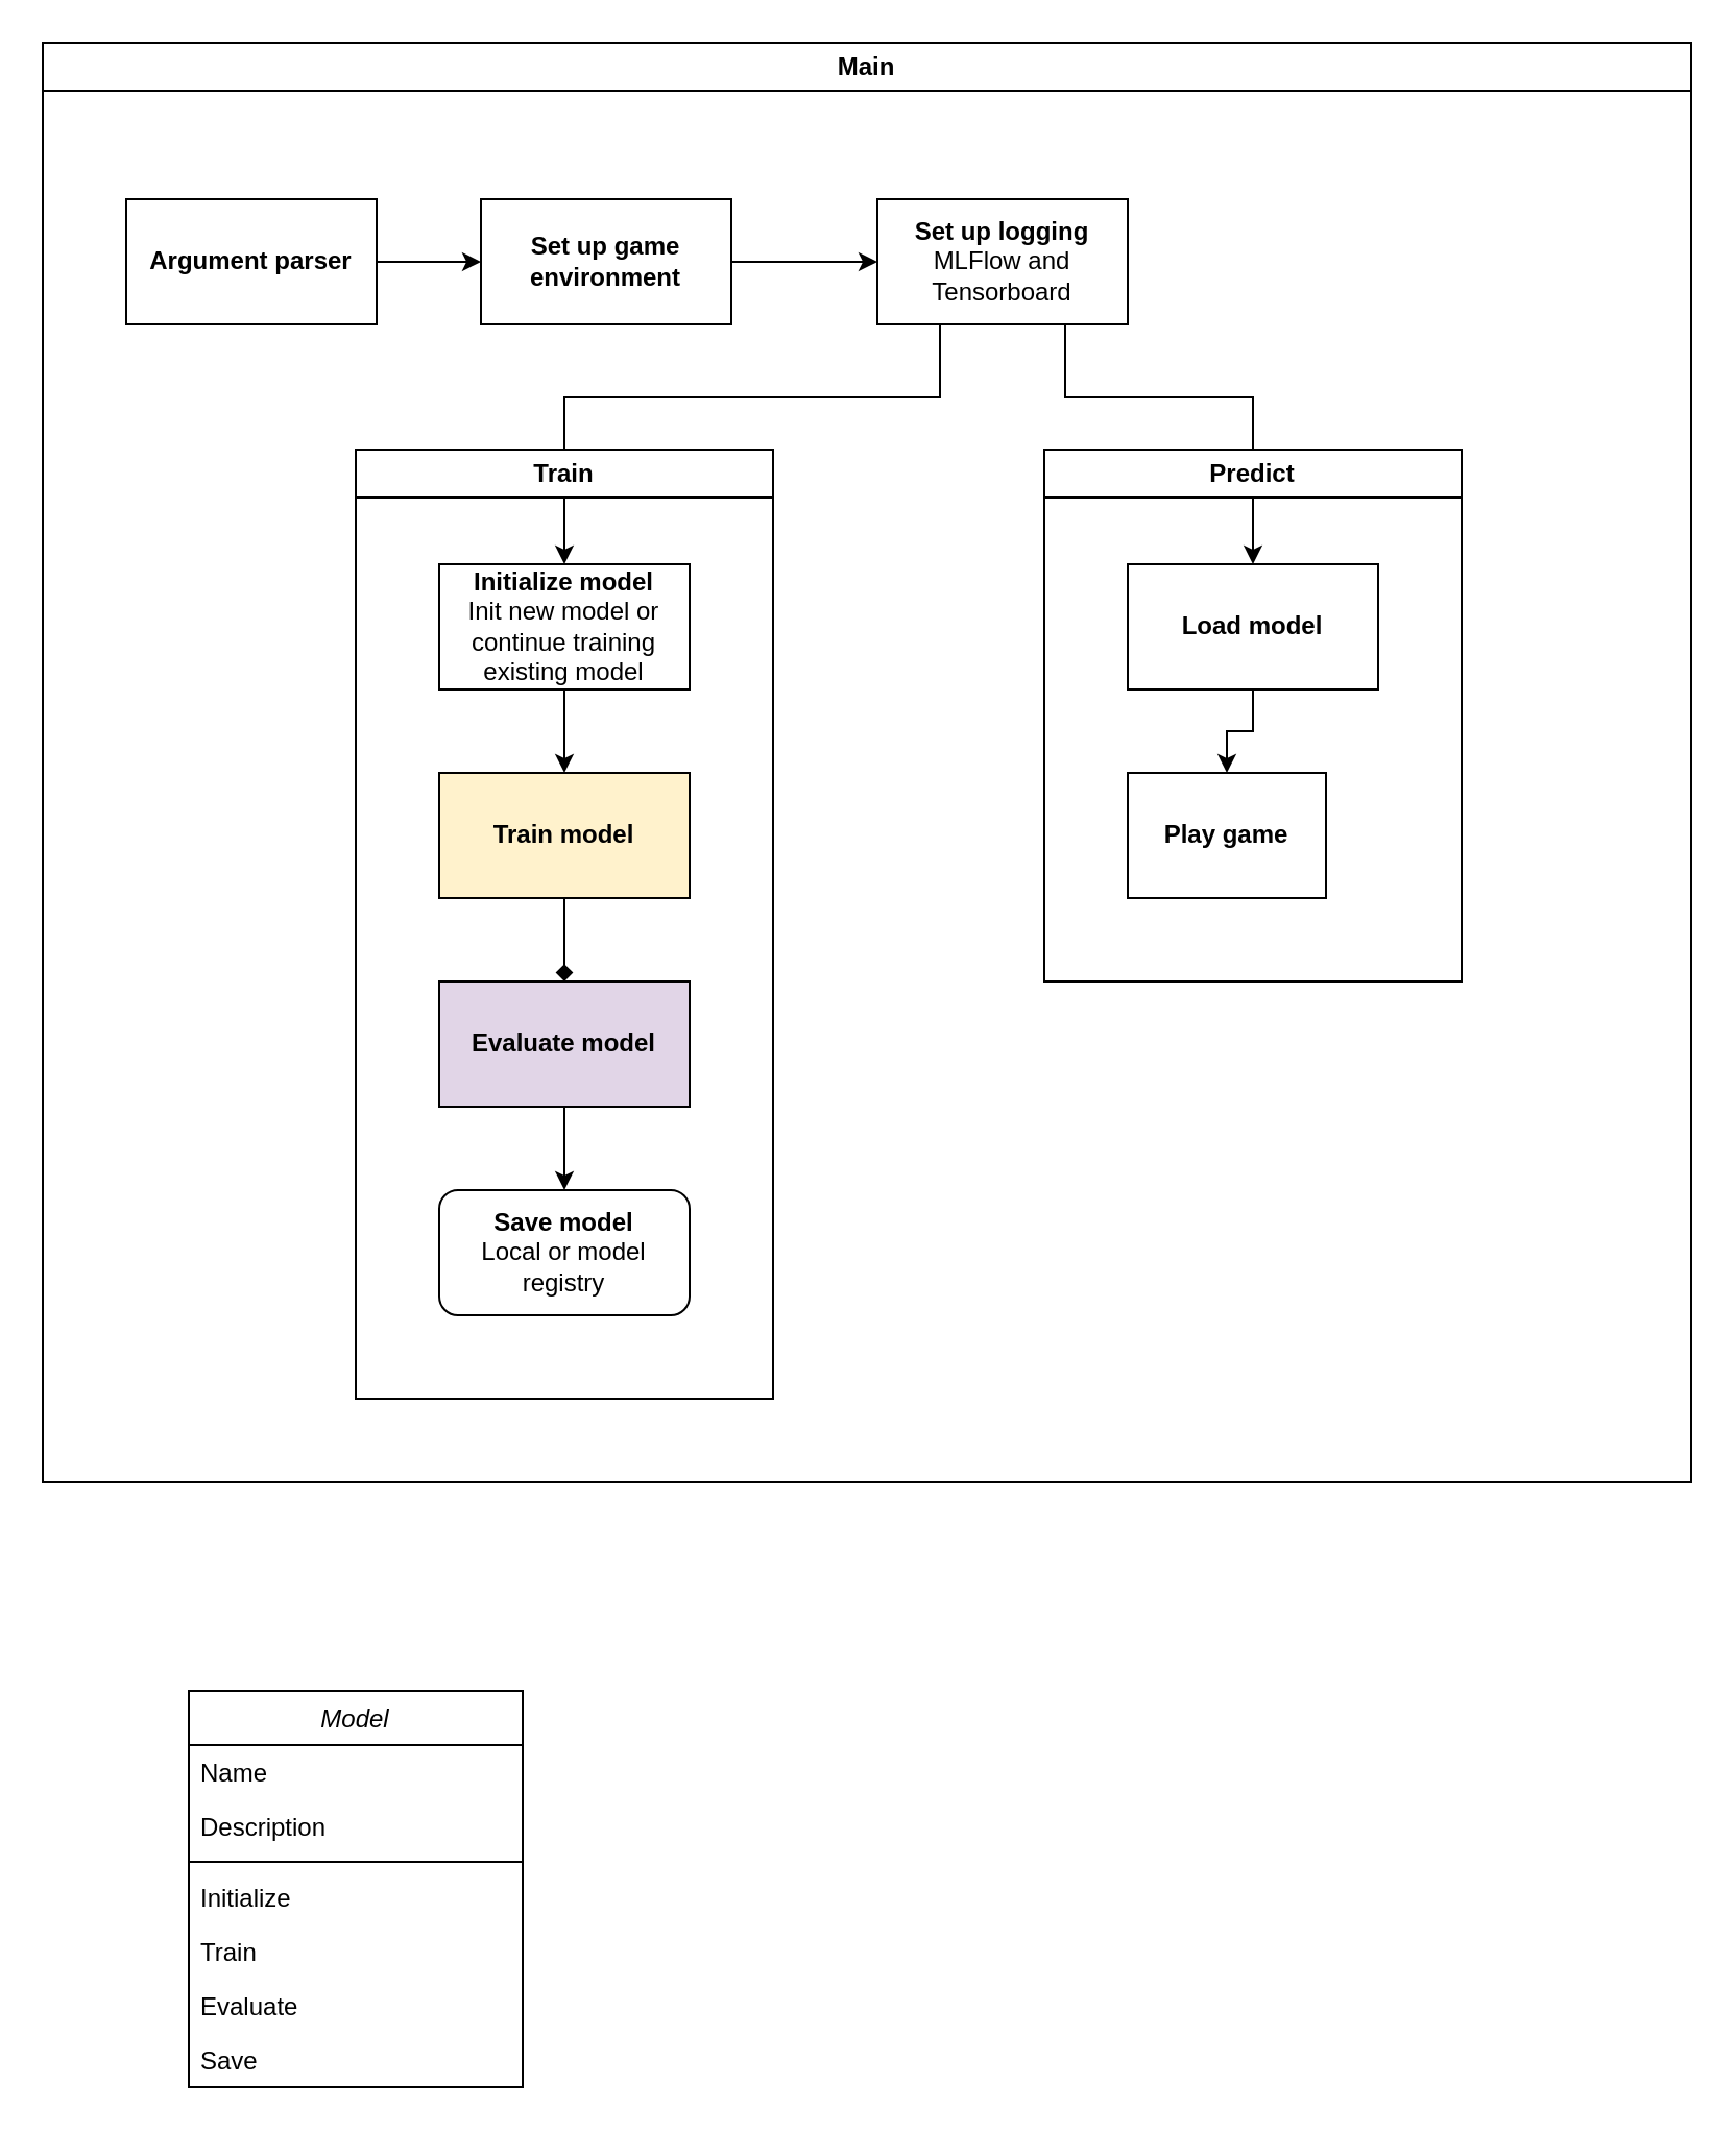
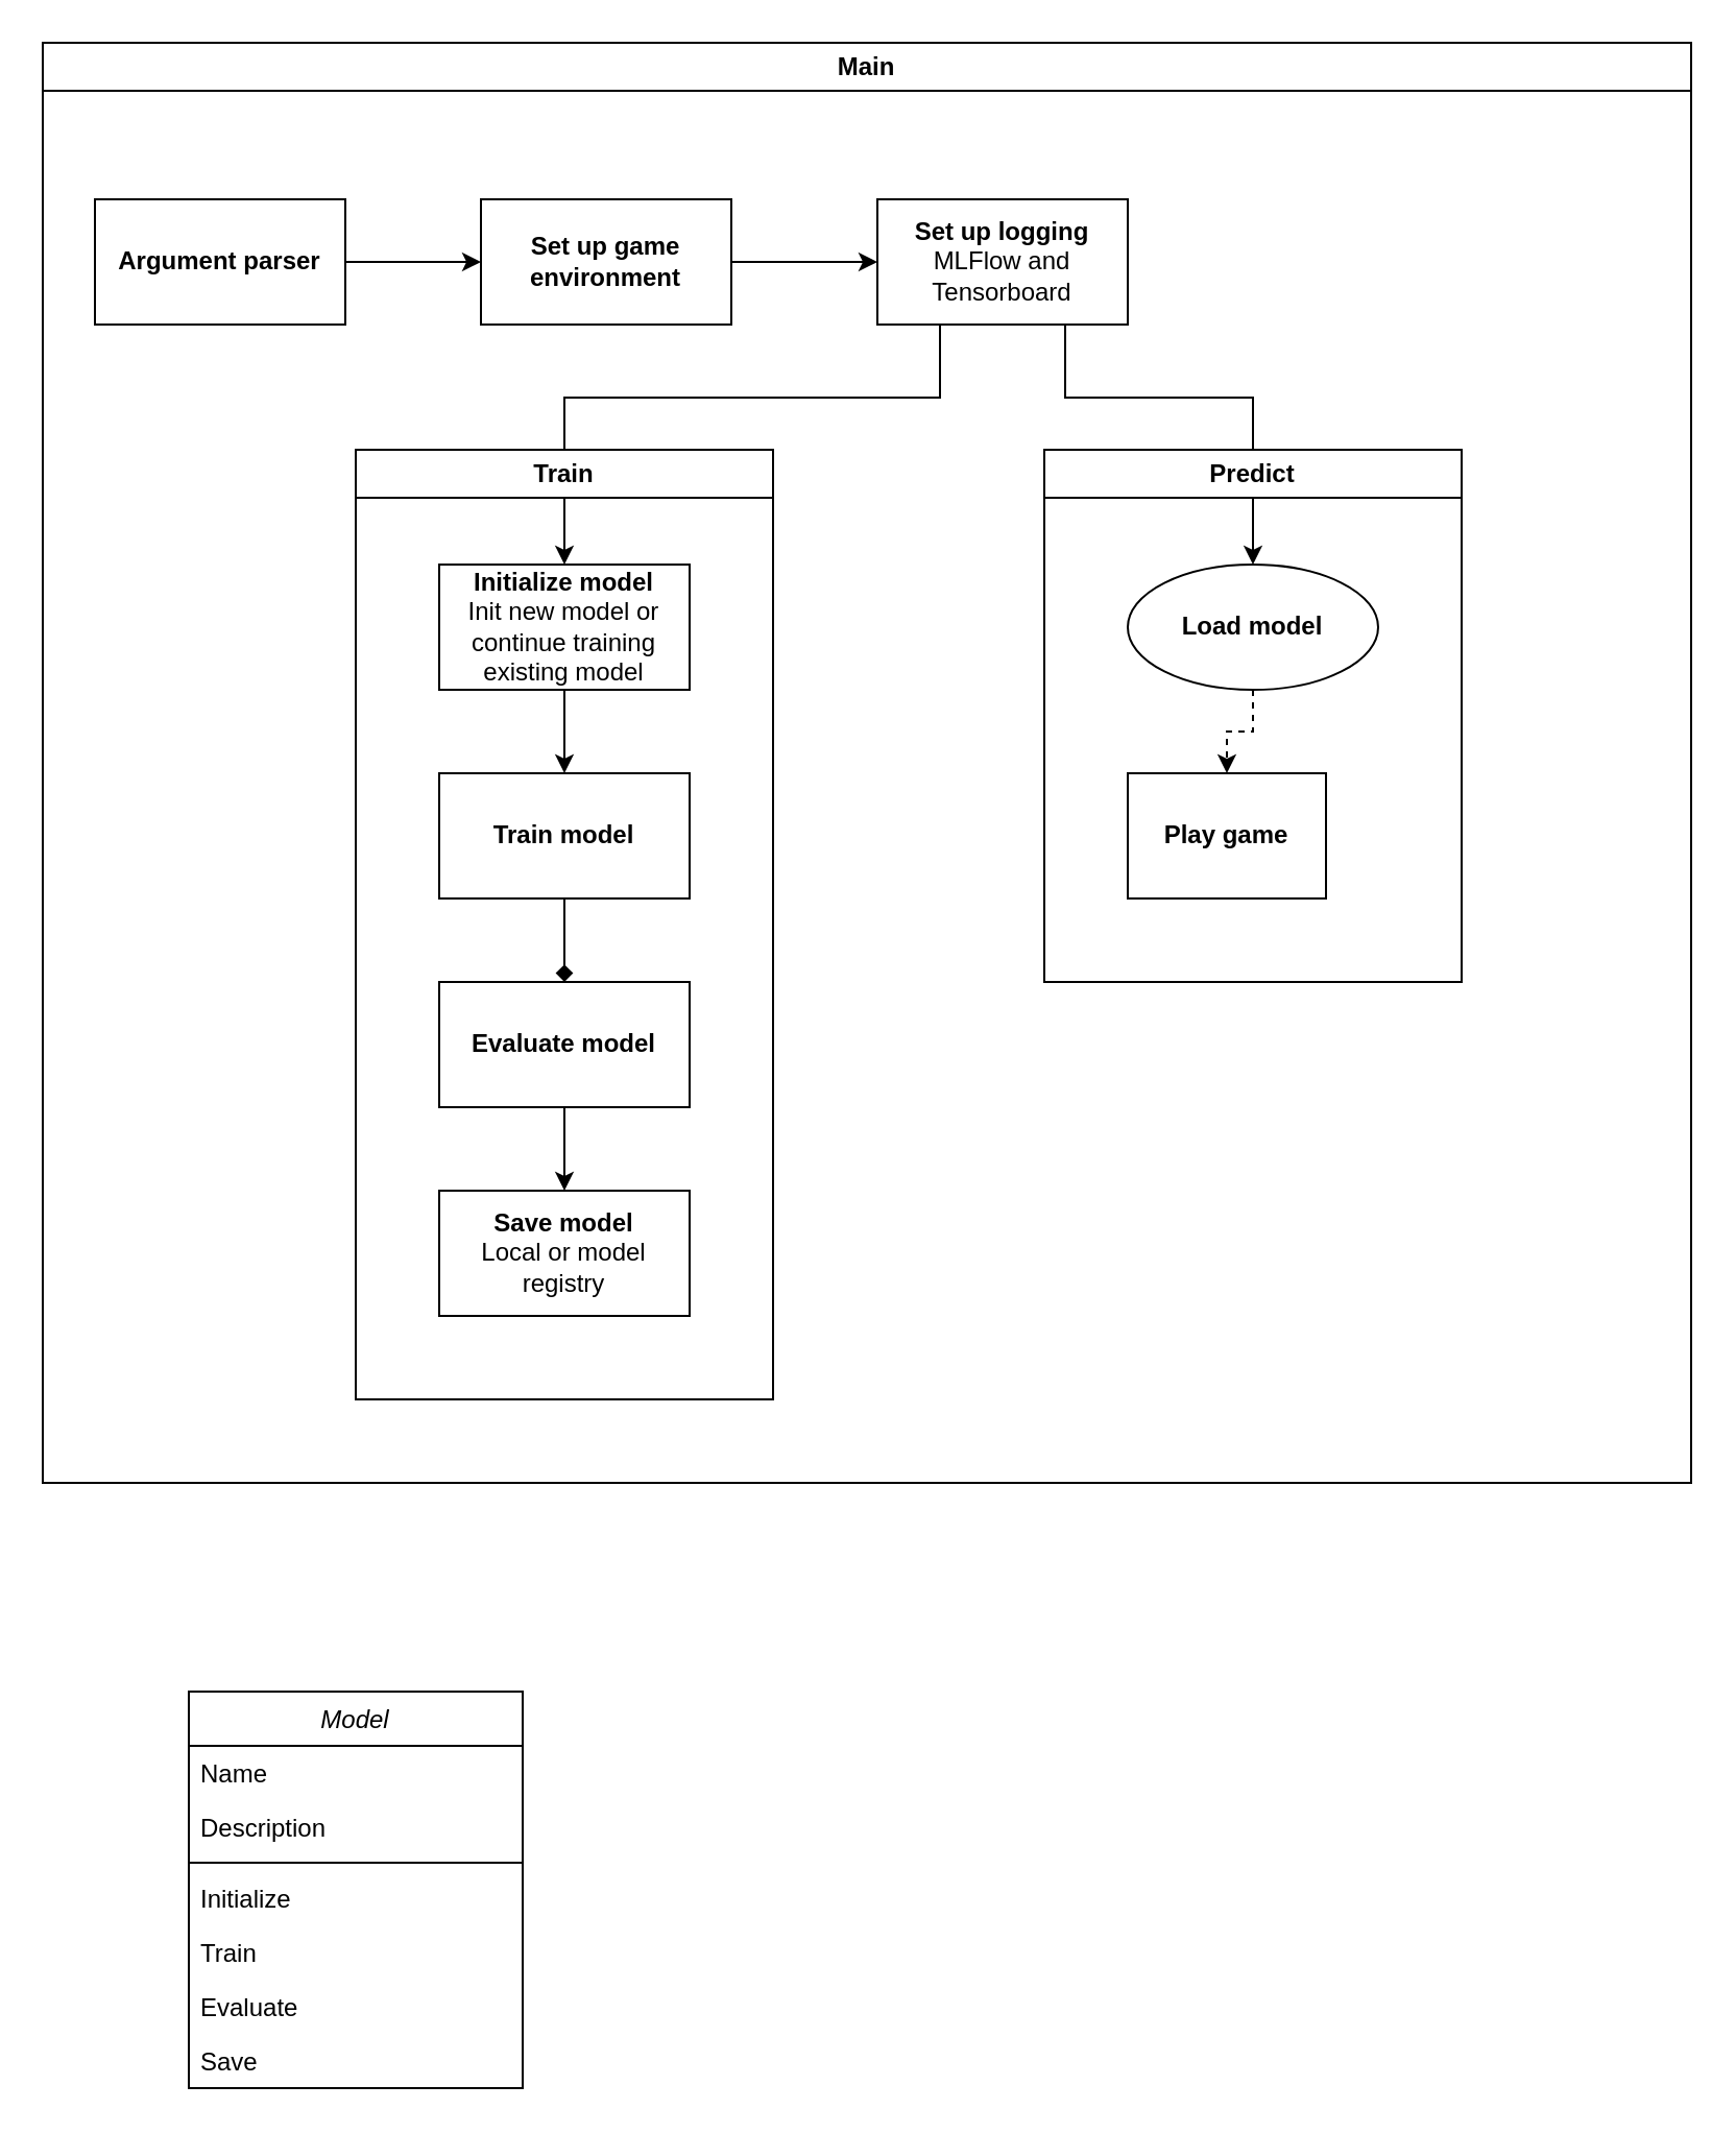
  <mxCell id="0" />
  <mxCell id="1" parent="0" />
  <mxCell id="2" value="Model" style="swimlane;fontStyle=2;align=center;verticalAlign=top;childLayout=stackLayout;horizontal=1;startSize=26;horizontalStack=0;resizeParent=1;resizeLast=0;collapsible=1;marginBottom=0;rounded=0;shadow=0;strokeWidth=1;" parent="1" vertex="1"><mxGeometry x="90" y="810" width="160" height="190" as="geometry"><mxRectangle x="230" y="140" width="160" height="26" as="alternateBounds" /></mxGeometry></mxCell>
  <mxCell id="3" value="Name" style="text;align=left;verticalAlign=top;spacingLeft=4;spacingRight=4;overflow=hidden;rotatable=0;points=[[0,0.5],[1,0.5]];portConstraint=eastwest;" parent="2" vertex="1"><mxGeometry y="26" width="160" height="26" as="geometry" /></mxCell>
  <mxCell id="4" value="Description" style="text;align=left;verticalAlign=top;spacingLeft=4;spacingRight=4;overflow=hidden;rotatable=0;points=[[0,0.5],[1,0.5]];portConstraint=eastwest;rounded=0;shadow=0;html=0;" parent="2" vertex="1"><mxGeometry y="52" width="160" height="26" as="geometry" /></mxCell>
  <mxCell id="5" value="" style="line;html=1;strokeWidth=1;align=left;verticalAlign=middle;spacingTop=-1;spacingLeft=3;spacingRight=3;rotatable=0;labelPosition=right;points=[];portConstraint=eastwest;" parent="2" vertex="1"><mxGeometry y="78" width="160" height="8" as="geometry" /></mxCell>
  <mxCell id="6" value="Initialize" style="text;align=left;verticalAlign=top;spacingLeft=4;spacingRight=4;overflow=hidden;rotatable=0;points=[[0,0.5],[1,0.5]];portConstraint=eastwest;" parent="2" vertex="1"><mxGeometry y="86" width="160" height="26" as="geometry" /></mxCell>
  <mxCell id="7" value="Train" style="text;align=left;verticalAlign=top;spacingLeft=4;spacingRight=4;overflow=hidden;rotatable=0;points=[[0,0.5],[1,0.5]];portConstraint=eastwest;" vertex="1" parent="2"><mxGeometry y="112" width="160" height="26" as="geometry" /></mxCell>
  <mxCell id="8" value="Evaluate" style="text;align=left;verticalAlign=top;spacingLeft=4;spacingRight=4;overflow=hidden;rotatable=0;points=[[0,0.5],[1,0.5]];portConstraint=eastwest;" vertex="1" parent="2"><mxGeometry y="138" width="160" height="26" as="geometry" /></mxCell>
  <mxCell id="9" value="Save" style="text;align=left;verticalAlign=top;spacingLeft=4;spacingRight=4;overflow=hidden;rotatable=0;points=[[0,0.5],[1,0.5]];portConstraint=eastwest;" vertex="1" parent="2"><mxGeometry y="164" width="160" height="26" as="geometry" /></mxCell>
  <mxCell id="10" value="Main" style="swimlane;whiteSpace=wrap;html=1;fillColor=default;" vertex="1" parent="1"><mxGeometry x="20" y="20" width="790" height="690" as="geometry" /></mxCell>
- <mxCell id="11" value="&lt;b&gt;Argument parser&lt;/b&gt;" style="rounded=0;whiteSpace=wrap;html=1;fillColor=default;" vertex="1" parent="10"><mxGeometry x="40" y="75" width="120" height="60" as="geometry" /></mxCell>
+ <mxCell id="11" value="&lt;b&gt;Argument parser&lt;/b&gt;" style="rounded=0;whiteSpace=wrap;html=1;fillColor=default;" vertex="1" parent="10"><mxGeometry x="25" y="75" width="120" height="60" as="geometry" /></mxCell>
  <mxCell id="12" value="&lt;b&gt;Set up game environment&lt;/b&gt;" style="rounded=0;whiteSpace=wrap;html=1;fillColor=default;" vertex="1" parent="10"><mxGeometry x="210" y="75" width="120" height="60" as="geometry" /></mxCell>
  <mxCell id="13" value="" style="endArrow=classic;html=1;rounded=0;exitX=1;exitY=0.5;exitDx=0;exitDy=0;" edge="1" parent="10" source="11" target="12"><mxGeometry width="50" height="50" relative="1" as="geometry"><mxPoint x="310" y="265" as="sourcePoint" /><mxPoint x="210" y="105" as="targetPoint" /></mxGeometry></mxCell>
  <mxCell id="14" style="edgeStyle=orthogonalEdgeStyle;rounded=0;orthogonalLoop=1;jettySize=auto;html=1;exitX=0.25;exitY=1;exitDx=0;exitDy=0;entryX=0.5;entryY=0;entryDx=0;entryDy=0;" edge="1" parent="10" source="16" target="20"><mxGeometry relative="1" as="geometry"><Array as="points"><mxPoint x="430" y="170" /><mxPoint x="250" y="170" /></Array></mxGeometry></mxCell>
  <mxCell id="15" style="edgeStyle=orthogonalEdgeStyle;rounded=0;orthogonalLoop=1;jettySize=auto;html=1;exitX=0.75;exitY=1;exitDx=0;exitDy=0;entryX=0.5;entryY=0;entryDx=0;entryDy=0;" edge="1" parent="10" source="16" target="28"><mxGeometry relative="1" as="geometry"><Array as="points"><mxPoint x="490" y="170" /><mxPoint x="580" y="170" /></Array></mxGeometry></mxCell>
  <mxCell id="16" value="&lt;b&gt;Set up logging&lt;/b&gt;&lt;br&gt;MLFlow and Tensorboard" style="rounded=0;whiteSpace=wrap;html=1;fillColor=default;" vertex="1" parent="10"><mxGeometry x="400" y="75" width="120" height="60" as="geometry" /></mxCell>
  <mxCell id="17" value="" style="endArrow=classic;html=1;rounded=0;exitX=1;exitY=0.5;exitDx=0;exitDy=0;" edge="1" parent="10" source="12" target="16"><mxGeometry width="50" height="50" relative="1" as="geometry"><mxPoint x="170" y="115" as="sourcePoint" /><mxPoint x="230" y="115" as="targetPoint" /></mxGeometry></mxCell>
  <mxCell id="18" value="Train" style="swimlane;whiteSpace=wrap;html=1;fillColor=default;startSize=23;" vertex="1" parent="10"><mxGeometry x="150" y="195" width="200" height="455" as="geometry" /></mxCell>
  <mxCell id="19" value="" style="edgeStyle=orthogonalEdgeStyle;rounded=0;orthogonalLoop=1;jettySize=auto;html=1;" edge="1" parent="18" source="20" target="22"><mxGeometry relative="1" as="geometry" /></mxCell>
  <mxCell id="20" value="&lt;b&gt;Initialize&amp;nbsp;model&lt;/b&gt;&lt;br&gt;Init new model or continue training existing model" style="rounded=0;whiteSpace=wrap;html=1;fillColor=default;" vertex="1" parent="18"><mxGeometry x="40" y="55" width="120" height="60" as="geometry" /></mxCell>
  <mxCell id="21" value="" style="edgeStyle=orthogonalEdgeStyle;rounded=0;orthogonalLoop=1;jettySize=auto;html=1;endArrow=diamond;" edge="1" parent="18" source="22" target="24"><mxGeometry relative="1" as="geometry" /></mxCell>
- <mxCell id="22" value="&lt;b&gt;Train model&lt;/b&gt;" style="whiteSpace=wrap;html=1;rounded=0;fillColor=#fff2cc;" vertex="1" parent="18"><mxGeometry x="40" y="155" width="120" height="60" as="geometry" /></mxCell>
+ <mxCell id="22" value="&lt;b&gt;Train model&lt;/b&gt;" style="whiteSpace=wrap;html=1;rounded=0;" vertex="1" parent="18"><mxGeometry x="40" y="155" width="120" height="60" as="geometry" /></mxCell>
  <mxCell id="23" value="" style="edgeStyle=orthogonalEdgeStyle;rounded=0;orthogonalLoop=1;jettySize=auto;html=1;" edge="1" parent="18" source="24" target="25"><mxGeometry relative="1" as="geometry" /></mxCell>
- <mxCell id="24" value="&lt;b&gt;Evaluate model&lt;/b&gt;" style="whiteSpace=wrap;html=1;rounded=0;fillColor=#e1d5e7;" vertex="1" parent="18"><mxGeometry x="40" y="255" width="120" height="60" as="geometry" /></mxCell>
- <mxCell id="25" value="&lt;b&gt;Save model&lt;/b&gt;&lt;br&gt;Local or model registry" style="whiteSpace=wrap;html=1;rounded=1;" vertex="1" parent="18"><mxGeometry x="40" y="355" width="120" height="60" as="geometry" /></mxCell>
+ <mxCell id="24" value="&lt;b&gt;Evaluate model&lt;/b&gt;" style="whiteSpace=wrap;html=1;rounded=0;" vertex="1" parent="18"><mxGeometry x="40" y="255" width="120" height="60" as="geometry" /></mxCell>
+ <mxCell id="25" value="&lt;b&gt;Save model&lt;/b&gt;&lt;br&gt;Local or model registry" style="whiteSpace=wrap;html=1;rounded=0;" vertex="1" parent="18"><mxGeometry x="40" y="355" width="120" height="60" as="geometry" /></mxCell>
  <mxCell id="26" value="Predict" style="swimlane;whiteSpace=wrap;html=1;fillColor=default;startSize=23;" vertex="1" parent="10"><mxGeometry x="480" y="195" width="200" height="255" as="geometry" /></mxCell>
- <mxCell id="27" value="" style="edgeStyle=orthogonalEdgeStyle;rounded=0;orthogonalLoop=1;jettySize=auto;html=1;" edge="1" parent="26" source="28" target="29"><mxGeometry relative="1" as="geometry" /></mxCell>
- <mxCell id="28" value="&lt;b&gt;Load model&lt;/b&gt;" style="rounded=0;whiteSpace=wrap;html=1;fillColor=default;" vertex="1" parent="26"><mxGeometry x="40" y="55" width="120" height="60" as="geometry" /></mxCell>
+ <mxCell id="27" value="" style="edgeStyle=orthogonalEdgeStyle;rounded=0;orthogonalLoop=1;jettySize=auto;html=1;dashed=1;" edge="1" parent="26" source="28" target="29"><mxGeometry relative="1" as="geometry" /></mxCell>
+ <mxCell id="28" value="&lt;b&gt;Load model&lt;/b&gt;" style="ellipse;whiteSpace=wrap;html=1;fillColor=default;" vertex="1" parent="26"><mxGeometry x="40" y="55" width="120" height="60" as="geometry" /></mxCell>
  <mxCell id="29" value="&lt;b&gt;Play game&lt;/b&gt;" style="whiteSpace=wrap;html=1;rounded=0;" vertex="1" parent="26"><mxGeometry x="40" y="155" width="95" height="60" as="geometry" /></mxCell>
